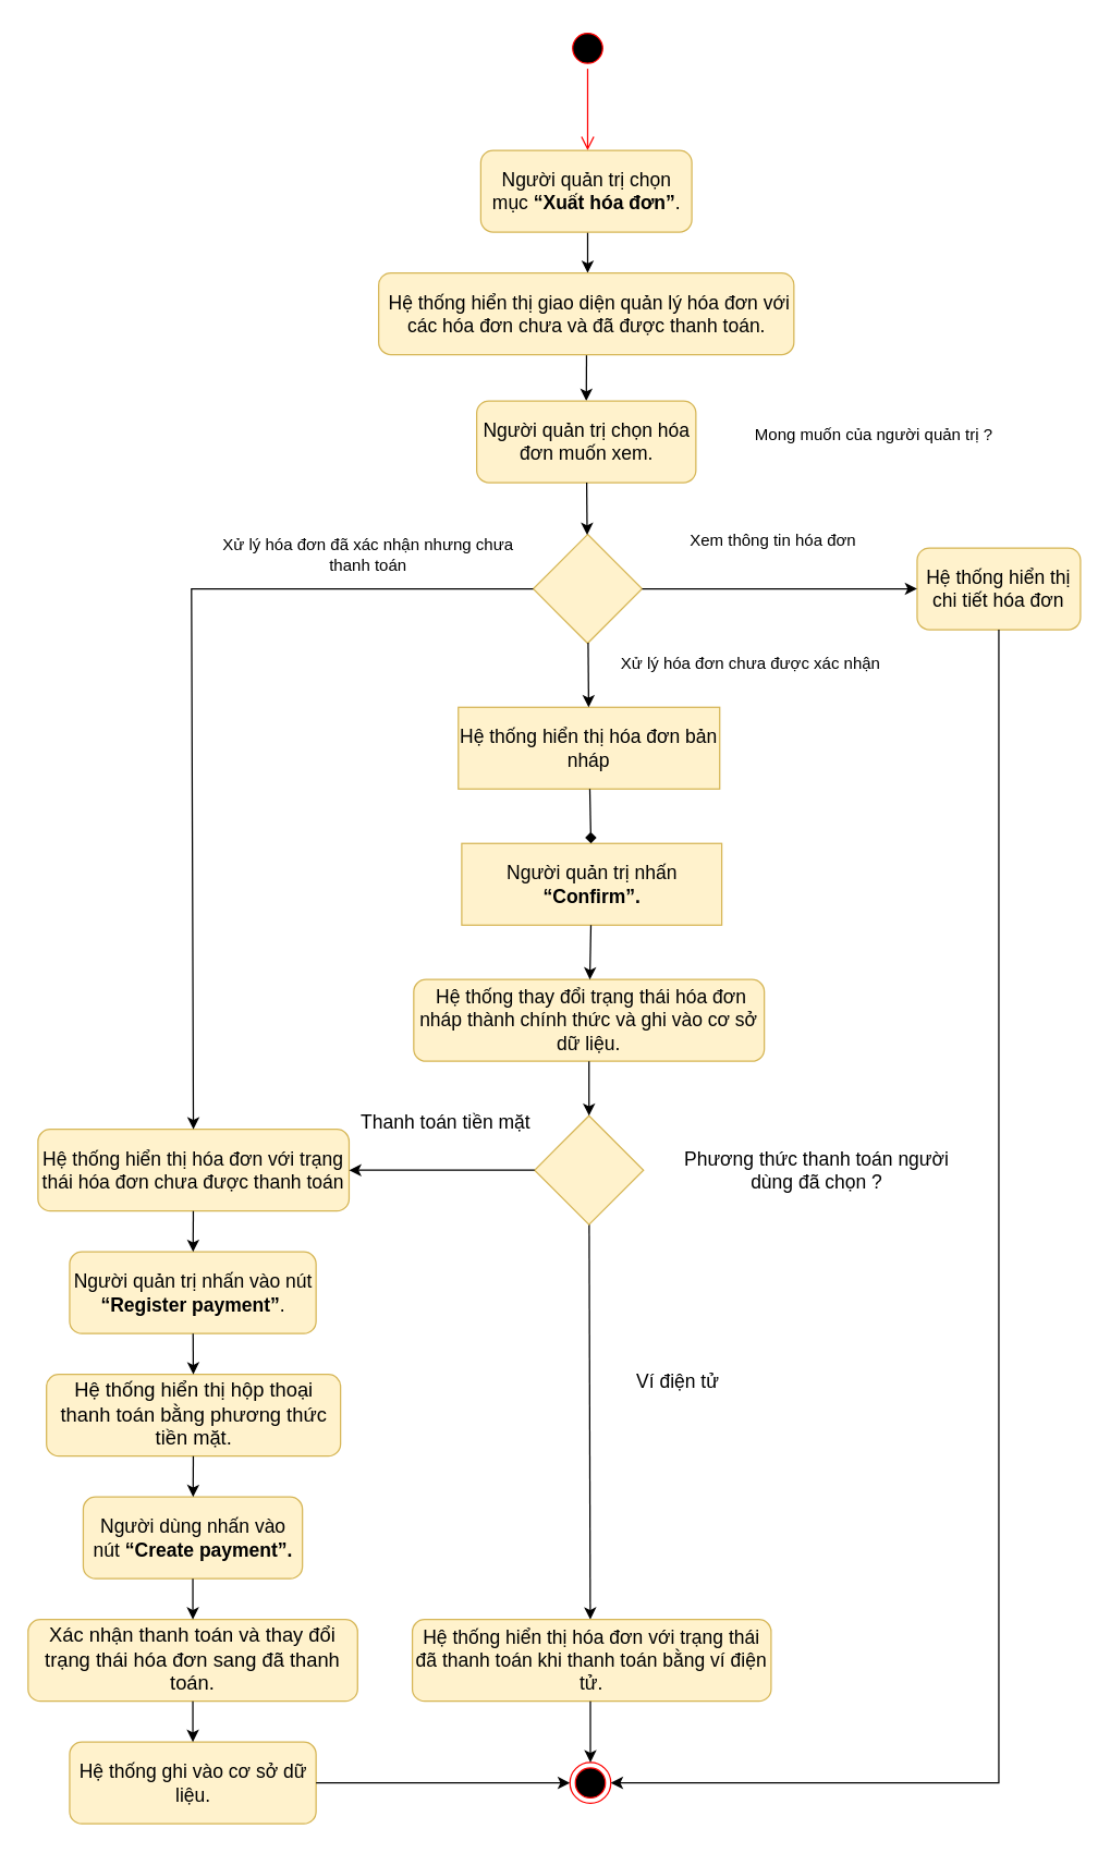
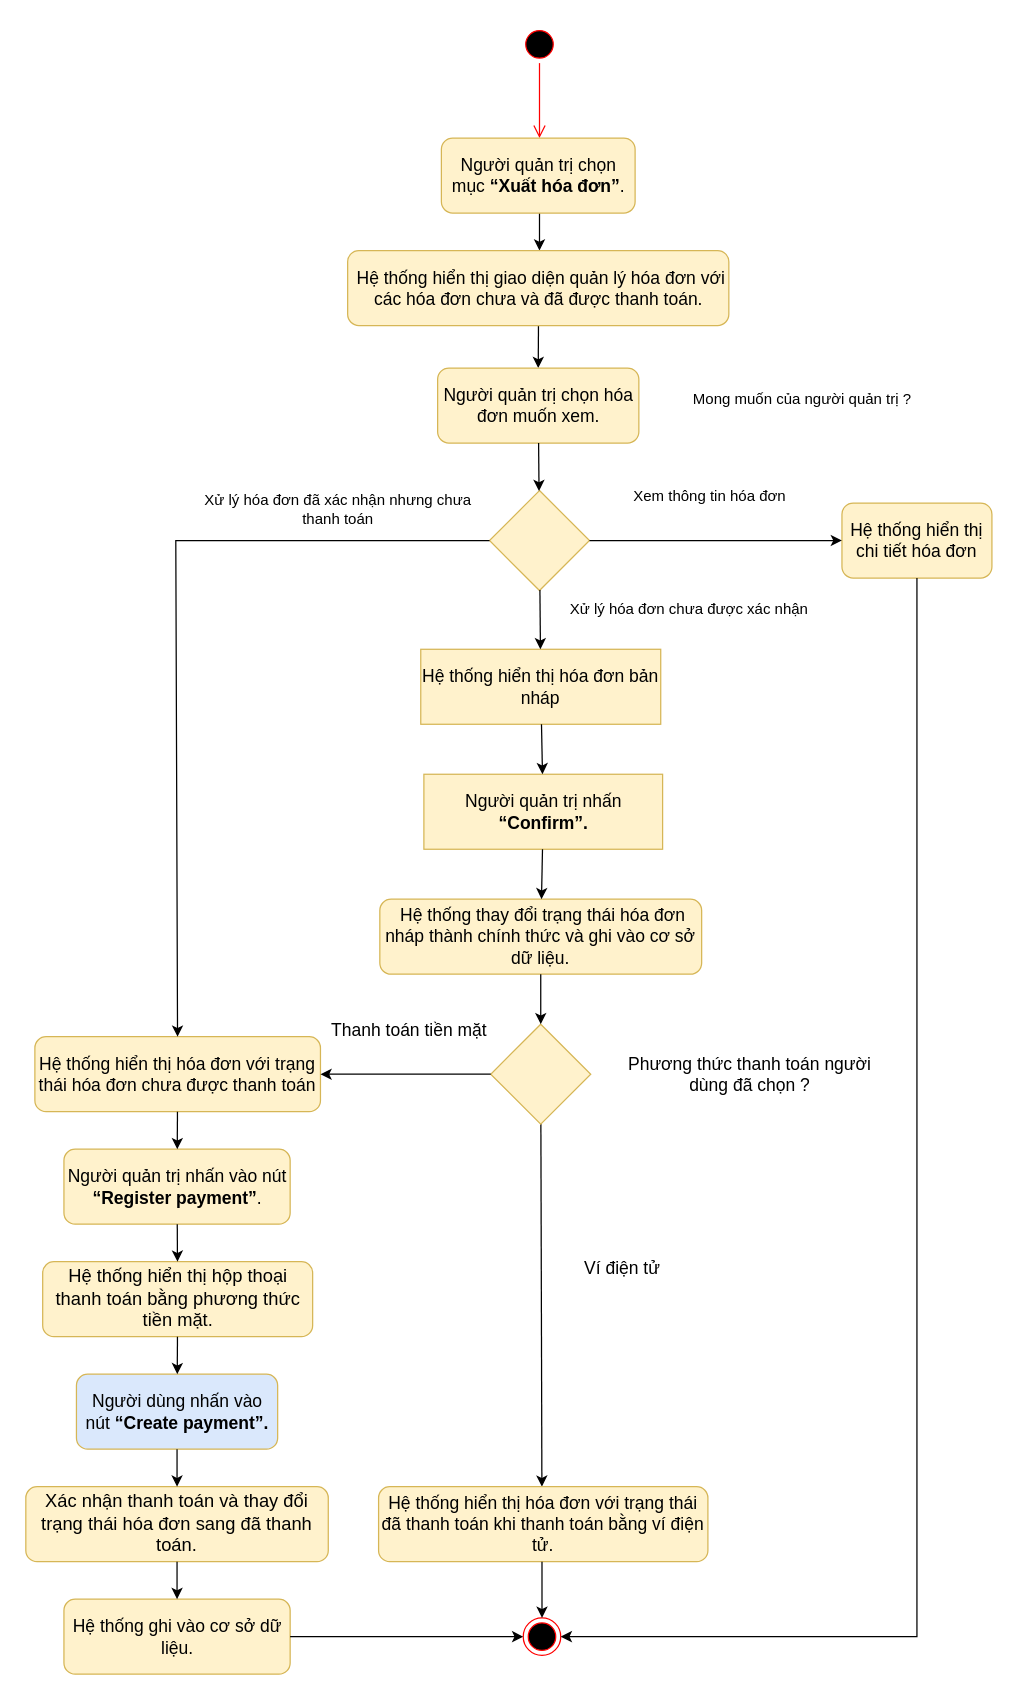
  <mxCell id="0" />
  <mxCell id="1" parent="0" />
  <mxCell id="2" value="" style="ellipse;html=1;shape=startState;fillColor=#000000;strokeColor=#ff0000;fontSize=14;" vertex="1" parent="1"><mxGeometry x="416" y="20" width="30" height="30" as="geometry" /></mxCell>
  <mxCell id="3" value="" style="edgeStyle=orthogonalEdgeStyle;html=1;verticalAlign=bottom;endArrow=open;endSize=8;strokeColor=#ff0000;rounded=0;fontSize=14;" edge="1" parent="1" source="2"><mxGeometry relative="1" as="geometry"><mxPoint x="431" y="110" as="targetPoint" /></mxGeometry></mxCell>
  <mxCell id="4" value="" style="endArrow=classic;html=1;rounded=0;fontSize=14;" edge="1" parent="1"><mxGeometry width="50" height="50" relative="1" as="geometry"><mxPoint x="431" y="170" as="sourcePoint" /><mxPoint x="431" y="200" as="targetPoint" /></mxGeometry></mxCell>
  <mxCell id="5" value="" style="endArrow=classic;html=1;rounded=0;fontSize=14;entryX=0.5;entryY=0;entryDx=0;entryDy=0;" edge="1" parent="1" target="22"><mxGeometry width="50" height="50" relative="1" as="geometry"><mxPoint x="430.375" y="222" as="sourcePoint" /><mxPoint x="430" y="252" as="targetPoint" /></mxGeometry></mxCell>
  <mxCell id="6" value="&lt;span id=&quot;docs-internal-guid-82bd6b2c-7fff-ee2b-9622-42759b33b3aa&quot; style=&quot;font-size: 14px;&quot;&gt;&lt;span style=&quot;font-size: 14px; font-family: Calibri, sans-serif; background-color: transparent; font-variant-numeric: normal; font-variant-east-asian: normal; vertical-align: baseline;&quot;&gt;Người quản trị nhấn vào nút &lt;/span&gt;&lt;span style=&quot;font-size: 14px; font-family: Calibri, sans-serif; background-color: transparent; font-weight: 700; font-variant-numeric: normal; font-variant-east-asian: normal; vertical-align: baseline;&quot;&gt;“Register payment”&lt;/span&gt;&lt;span style=&quot;font-size: 14px; font-family: Calibri, sans-serif; background-color: transparent; font-variant-numeric: normal; font-variant-east-asian: normal; vertical-align: baseline;&quot;&gt;.&lt;/span&gt;&lt;/span&gt;" style="rounded=1;whiteSpace=wrap;html=1;fillColor=#fff2cc;strokeColor=#d6b656;fontSize=14;" vertex="1" parent="1"><mxGeometry x="50.5" y="919" width="181" height="60" as="geometry" /></mxCell>
  <mxCell id="7" value="" style="ellipse;html=1;shape=endState;fillColor=#000000;strokeColor=#ff0000;fontSize=14;" vertex="1" parent="1"><mxGeometry x="418" y="1294" width="30" height="30" as="geometry" /></mxCell>
  <mxCell id="8" value="" style="endArrow=classic;html=1;rounded=0;fontSize=14;" edge="1" parent="1" source="24"><mxGeometry width="50" height="50" relative="1" as="geometry"><mxPoint x="432" y="1019" as="sourcePoint" /><mxPoint x="432.917" y="1189" as="targetPoint" /></mxGeometry></mxCell>
  <mxCell id="9" value="Thanh toán tiền mặt" style="text;html=1;strokeColor=none;fillColor=none;align=center;verticalAlign=middle;whiteSpace=wrap;rounded=0;fontSize=14;" vertex="1" parent="1"><mxGeometry x="262" y="809" width="130" height="30" as="geometry" /></mxCell>
  <mxCell id="10" value="Ví điện tử" style="text;html=1;strokeColor=none;fillColor=none;align=center;verticalAlign=middle;whiteSpace=wrap;rounded=0;fontSize=14;" vertex="1" parent="1"><mxGeometry x="450" y="999" width="95" height="30" as="geometry" /></mxCell>
  <mxCell id="11" value="&lt;span id=&quot;docs-internal-guid-eb1304e7-7fff-086b-f88d-4c14a9ac1ab4&quot; style=&quot;font-size: 14px;&quot;&gt;&lt;p style=&quot;line-height: 1.2; margin-top: 0pt; margin-bottom: 0pt; font-size: 14px;&quot; dir=&quot;ltr&quot;&gt;&lt;span id=&quot;docs-internal-guid-6332c4c4-7fff-e18f-17fd-bb8a9afc7945&quot;&gt;&lt;span style=&quot;font-size: 11pt; font-family: Calibri, sans-serif; background-color: transparent; font-variant-numeric: normal; font-variant-east-asian: normal; vertical-align: baseline;&quot;&gt;Hệ thống hiển thị hộp thoại thanh toán bằng phương thức tiền mặt.&lt;/span&gt;&lt;/span&gt;&lt;br&gt;&lt;/p&gt;&lt;/span&gt;" style="rounded=1;whiteSpace=wrap;html=1;fillColor=#fff2cc;strokeColor=#d6b656;fontSize=14;" vertex="1" parent="1"><mxGeometry x="33.5" y="1009" width="216" height="60" as="geometry" /></mxCell>
- <mxCell id="12" value="&lt;span id=&quot;docs-internal-guid-7dc5a85f-7fff-6788-427d-58af0dc36bc6&quot; style=&quot;font-size: 14px;&quot;&gt;&lt;span style=&quot;font-size: 14px; font-family: Calibri, sans-serif; background-color: transparent; font-variant-numeric: normal; font-variant-east-asian: normal; vertical-align: baseline;&quot;&gt;Người dùng nhấn vào nút &lt;/span&gt;&lt;span style=&quot;font-size: 14px; font-family: Calibri, sans-serif; background-color: transparent; font-weight: 700; font-variant-numeric: normal; font-variant-east-asian: normal; vertical-align: baseline;&quot;&gt;“Create payment”.&lt;/span&gt;&lt;/span&gt;" style="rounded=1;whiteSpace=wrap;html=1;fillColor=#fff2cc;strokeColor=#d6b656;fontSize=14;" vertex="1" parent="1"><mxGeometry x="60.5" y="1099" width="161" height="60" as="geometry" /></mxCell>
+ <mxCell id="12" value="&lt;span id=&quot;docs-internal-guid-7dc5a85f-7fff-6788-427d-58af0dc36bc6&quot; style=&quot;font-size: 14px;&quot;&gt;&lt;span style=&quot;font-size: 14px; font-family: Calibri, sans-serif; background-color: transparent; font-variant-numeric: normal; font-variant-east-asian: normal; vertical-align: baseline;&quot;&gt;Người dùng nhấn vào nút &lt;/span&gt;&lt;span style=&quot;font-size: 14px; font-family: Calibri, sans-serif; background-color: transparent; font-weight: 700; font-variant-numeric: normal; font-variant-east-asian: normal; vertical-align: baseline;&quot;&gt;“Create payment”.&lt;/span&gt;&lt;/span&gt;" style="rounded=1;whiteSpace=wrap;html=1;fillColor=#dae8fc;strokeColor=#d6b656;fontSize=14;" vertex="1" parent="1"><mxGeometry x="60.5" y="1099" width="161" height="60" as="geometry" /></mxCell>
  <mxCell id="13" value="&lt;span id=&quot;docs-internal-guid-d9709927-7fff-fc5c-e24d-6d82f52aab85&quot;&gt;&lt;span style=&quot;font-size: 11pt; font-family: Calibri, sans-serif; background-color: transparent; font-variant-numeric: normal; font-variant-east-asian: normal; vertical-align: baseline;&quot;&gt;Xác nhận thanh toán và thay đổi trạng thái hóa đơn sang đã thanh toán.&lt;/span&gt;&lt;/span&gt;" style="rounded=1;whiteSpace=wrap;html=1;fillColor=#fff2cc;strokeColor=#d6b656;fontSize=14;" vertex="1" parent="1"><mxGeometry x="20" y="1189" width="242" height="60" as="geometry" /></mxCell>
  <mxCell id="14" value="&lt;span id=&quot;docs-internal-guid-f720e814-7fff-b95b-db1c-44da7588d714&quot; style=&quot;font-size: 14px;&quot;&gt;&lt;span style=&quot;font-size: 14px; font-family: Calibri, sans-serif; background-color: transparent; font-variant-numeric: normal; font-variant-east-asian: normal; vertical-align: baseline;&quot;&gt;Hệ thống ghi vào cơ sở dữ liệu.&lt;/span&gt;&lt;/span&gt;" style="rounded=1;whiteSpace=wrap;html=1;fillColor=#fff2cc;strokeColor=#d6b656;fontSize=14;" vertex="1" parent="1"><mxGeometry x="50.5" y="1279" width="181" height="60" as="geometry" /></mxCell>
  <mxCell id="15" value="" style="endArrow=classic;html=1;rounded=0;fontSize=14;" edge="1" parent="1" source="6" target="11"><mxGeometry width="50" height="50" relative="1" as="geometry"><mxPoint x="371" y="1129" as="sourcePoint" /><mxPoint x="421" y="1079" as="targetPoint" /></mxGeometry></mxCell>
  <mxCell id="16" value="" style="endArrow=classic;html=1;rounded=0;fontSize=14;" edge="1" parent="1" source="11" target="12"><mxGeometry width="50" height="50" relative="1" as="geometry"><mxPoint x="391" y="1209" as="sourcePoint" /><mxPoint x="441" y="1159" as="targetPoint" /></mxGeometry></mxCell>
  <mxCell id="17" value="" style="endArrow=classic;html=1;rounded=0;fontSize=14;" edge="1" parent="1" source="12" target="13"><mxGeometry width="50" height="50" relative="1" as="geometry"><mxPoint x="361" y="1209" as="sourcePoint" /><mxPoint x="141" y="1189" as="targetPoint" /></mxGeometry></mxCell>
  <mxCell id="18" value="" style="endArrow=classic;html=1;rounded=0;fontSize=14;" edge="1" parent="1" source="13" target="14"><mxGeometry width="50" height="50" relative="1" as="geometry"><mxPoint x="141" y="1249" as="sourcePoint" /><mxPoint x="421" y="1169" as="targetPoint" /></mxGeometry></mxCell>
  <mxCell id="19" value="" style="endArrow=classic;html=1;rounded=0;fontSize=14;" edge="1" parent="1" source="14" target="7"><mxGeometry width="50" height="50" relative="1" as="geometry"><mxPoint x="409" y="1229" as="sourcePoint" /><mxPoint x="459" y="1179" as="targetPoint" /></mxGeometry></mxCell>
  <mxCell id="20" value="&lt;b id=&quot;docs-internal-guid-ece64f14-7fff-e380-074b-6f387ffb367f&quot; style=&quot;font-size: 14px;&quot;&gt;&lt;span style=&quot;font-weight: 400; font-size: 14px; font-family: Calibri, sans-serif; color: rgb(0, 0, 0); background-color: transparent; font-style: normal; font-variant: normal; text-decoration: none; vertical-align: baseline;&quot;&gt;Người quản trị chọn mục &lt;/span&gt;&lt;span style=&quot;font-size: 14px; font-family: Calibri, sans-serif; color: rgb(0, 0, 0); background-color: transparent; font-style: normal; font-variant: normal; text-decoration: none; vertical-align: baseline;&quot;&gt;“Xuất hóa đơn”&lt;/span&gt;&lt;span style=&quot;font-weight: 400; font-size: 14px; font-family: Calibri, sans-serif; color: rgb(0, 0, 0); background-color: transparent; font-style: normal; font-variant: normal; text-decoration: none; vertical-align: baseline;&quot;&gt;.&lt;/span&gt;&lt;/b&gt;" style="rounded=1;whiteSpace=wrap;html=1;fillColor=#fff2cc;strokeColor=#d6b656;fontSize=14;" vertex="1" parent="1"><mxGeometry x="352.5" y="110" width="155" height="60" as="geometry" /></mxCell>
  <mxCell id="21" value="&lt;span id=&quot;docs-internal-guid-7b4a493b-7fff-f714-02da-b1d1187f6110&quot; style=&quot;font-size: 14px;&quot;&gt;&lt;p style=&quot;line-height: 1.2; margin-top: 0pt; margin-bottom: 0pt; font-size: 14px;&quot; dir=&quot;ltr&quot;&gt;&lt;span style=&quot;font-size: 14px; font-family: Calibri, sans-serif; background-color: transparent; font-variant-numeric: normal; font-variant-east-asian: normal; vertical-align: baseline;&quot;&gt;&amp;nbsp;Hệ thống hiển thị giao diện quản lý hóa đơn với các hóa đơn chưa và đã được thanh toán.&lt;/span&gt;&lt;/p&gt;&lt;/span&gt;" style="rounded=1;whiteSpace=wrap;html=1;fillColor=#fff2cc;strokeColor=#d6b656;fontSize=14;" vertex="1" parent="1"><mxGeometry x="277.5" y="200" width="305" height="60" as="geometry" /></mxCell>
  <mxCell id="22" value="&lt;span id=&quot;docs-internal-guid-a053c337-7fff-7406-f3f4-984320d95d9f&quot; style=&quot;font-size: 14px;&quot;&gt;&lt;span style=&quot;font-size: 14px; font-family: Calibri, sans-serif; background-color: transparent; font-variant-numeric: normal; font-variant-east-asian: normal; vertical-align: baseline;&quot;&gt;Người quản trị chọn hóa đơn muốn xem. &lt;/span&gt;&lt;/span&gt;" style="rounded=1;whiteSpace=wrap;html=1;fillColor=#fff2cc;strokeColor=#d6b656;fontSize=14;" vertex="1" parent="1"><mxGeometry x="349.5" y="294" width="161" height="60" as="geometry" /></mxCell>
  <mxCell id="23" value="&lt;span id=&quot;docs-internal-guid-9321fcc2-7fff-ab9b-c92e-c49a3f9e063b&quot; style=&quot;font-size: 14px;&quot;&gt;&lt;span style=&quot;font-size: 14px; font-family: Calibri, sans-serif; background-color: transparent; font-variant-numeric: normal; font-variant-east-asian: normal; vertical-align: baseline;&quot;&gt;Hệ thống hiển thị chi tiết hóa đơn&lt;/span&gt;&lt;/span&gt;" style="rounded=1;whiteSpace=wrap;html=1;fillColor=#fff2cc;strokeColor=#d6b656;fontSize=14;" vertex="1" parent="1"><mxGeometry x="673" y="402" width="120" height="60" as="geometry" /></mxCell>
  <mxCell id="24" value="" style="rhombus;whiteSpace=wrap;html=1;fillColor=#fff2cc;strokeColor=#d6b656;fontSize=14;" vertex="1" parent="1"><mxGeometry x="392" y="819" width="80" height="80" as="geometry" /></mxCell>
  <mxCell id="25" value="Phương thức thanh toán người dùng đã chọn ?" style="text;html=1;strokeColor=none;fillColor=none;align=center;verticalAlign=middle;whiteSpace=wrap;rounded=0;fontSize=14;" vertex="1" parent="1"><mxGeometry x="495" y="844" width="209" height="30" as="geometry" /></mxCell>
  <mxCell id="26" value="&lt;span id=&quot;docs-internal-guid-6161ec6b-7fff-d71a-4741-5874e3ac7669&quot; style=&quot;font-size: 14px;&quot;&gt;&lt;span style=&quot;font-size: 14px; font-family: Calibri, sans-serif; background-color: transparent; font-variant-numeric: normal; font-variant-east-asian: normal; vertical-align: baseline;&quot;&gt;Người quản trị nhấn &lt;/span&gt;&lt;span style=&quot;font-size: 14px; font-family: Calibri, sans-serif; background-color: transparent; font-weight: 700; font-variant-numeric: normal; font-variant-east-asian: normal; vertical-align: baseline;&quot;&gt;“Confirm”.&lt;/span&gt;&lt;/span&gt;" style="whiteSpace=wrap;html=1;fillColor=#fff2cc;strokeColor=#d6b656;fontSize=14;rounded=0;" vertex="1" parent="1"><mxGeometry x="338.5" y="619" width="191" height="60" as="geometry" /></mxCell>
  <mxCell id="27" value="&lt;span id=&quot;docs-internal-guid-a2474401-7fff-82ec-a566-3ac400b3e1a0&quot; style=&quot;font-size: 14px;&quot;&gt;&lt;span style=&quot;font-size: 14px; font-family: Calibri, sans-serif; background-color: transparent; font-variant-numeric: normal; font-variant-east-asian: normal; vertical-align: baseline;&quot;&gt;&amp;nbsp;Hệ thống thay đổi trạng thái hóa đơn nháp thành chính thức và ghi vào cơ sở dữ liệu.&lt;/span&gt;&lt;/span&gt;" style="rounded=1;whiteSpace=wrap;html=1;fillColor=#fff2cc;strokeColor=#d6b656;fontSize=14;" vertex="1" parent="1"><mxGeometry x="303.25" y="719" width="257.5" height="60" as="geometry" /></mxCell>
  <mxCell id="28" value="" style="endArrow=classic;html=1;rounded=0;fontSize=14;" edge="1" parent="1" source="26" target="27"><mxGeometry width="50" height="50" relative="1" as="geometry"><mxPoint x="568.5" y="609" as="sourcePoint" /><mxPoint x="618.5" y="559" as="targetPoint" /></mxGeometry></mxCell>
  <mxCell id="29" value="" style="endArrow=classic;html=1;rounded=0;exitX=0.5;exitY=1;exitDx=0;exitDy=0;fontSize=14;" edge="1" parent="1" source="27" target="24"><mxGeometry width="50" height="50" relative="1" as="geometry"><mxPoint x="581.5" y="529" as="sourcePoint" /><mxPoint x="435" y="719" as="targetPoint" /></mxGeometry></mxCell>
  <mxCell id="30" value="&lt;font face=&quot;Calibri, sans-serif&quot;&gt;Hệ thống hiển thị hóa đơn bản nháp&lt;/font&gt;" style="whiteSpace=wrap;html=1;fillColor=#fff2cc;strokeColor=#d6b656;fontSize=14;rounded=0;" vertex="1" parent="1"><mxGeometry x="336" y="519" width="192" height="60" as="geometry" /></mxCell>
- <mxCell id="31" value="" style="endArrow=diamond;html=1;rounded=0;" edge="1" parent="1" source="30" target="26"><mxGeometry width="50" height="50" relative="1" as="geometry"><mxPoint x="251" y="639" as="sourcePoint" /><mxPoint x="301" y="589" as="targetPoint" /></mxGeometry></mxCell>
+ <mxCell id="31" value="" style="endArrow=classic;html=1;rounded=0;" edge="1" parent="1" source="30" target="26"><mxGeometry width="50" height="50" relative="1" as="geometry"><mxPoint x="251" y="639" as="sourcePoint" /><mxPoint x="301" y="589" as="targetPoint" /></mxGeometry></mxCell>
  <mxCell id="32" value="" style="rhombus;whiteSpace=wrap;html=1;fillColor=#fff2cc;strokeColor=#d6b656;" vertex="1" parent="1"><mxGeometry x="391" y="392" width="80" height="80" as="geometry" /></mxCell>
  <mxCell id="33" value="&lt;font face=&quot;Calibri, sans-serif&quot;&gt;Hệ thống hiển thị hóa đơn với trạng thái hóa đơn chưa được thanh toán&lt;/font&gt;" style="rounded=1;whiteSpace=wrap;html=1;fillColor=#fff2cc;strokeColor=#d6b656;fontSize=14;" vertex="1" parent="1"><mxGeometry x="27.25" y="829" width="228.5" height="60" as="geometry" /></mxCell>
  <mxCell id="34" value="" style="endArrow=classic;html=1;rounded=0;fontSize=14;" edge="1" parent="1" source="33" target="6"><mxGeometry width="50" height="50" relative="1" as="geometry"><mxPoint x="151" y="1019" as="sourcePoint" /><mxPoint x="151" y="1049" as="targetPoint" /></mxGeometry></mxCell>
  <mxCell id="35" value="" style="endArrow=classic;html=1;rounded=0;" edge="1" parent="1" source="24" target="33"><mxGeometry width="50" height="50" relative="1" as="geometry"><mxPoint x="324" y="899" as="sourcePoint" /><mxPoint x="374" y="849" as="targetPoint" /></mxGeometry></mxCell>
  <mxCell id="36" value="&lt;span id=&quot;docs-internal-guid-59f20b45-7fff-b62a-abc2-cb8c6c1e50fb&quot; style=&quot;font-size: 14px;&quot;&gt;&lt;span style=&quot;font-size: 14px; font-family: Calibri, sans-serif; background-color: transparent; font-variant-numeric: normal; font-variant-east-asian: normal; vertical-align: baseline;&quot;&gt;Hệ thống hiển thị hóa đơn với trạng thái đã thanh toán khi thanh toán bằng ví điện tử.&lt;/span&gt;&lt;/span&gt;" style="rounded=1;whiteSpace=wrap;html=1;fillColor=#fff2cc;strokeColor=#d6b656;fontSize=14;" vertex="1" parent="1"><mxGeometry x="302.25" y="1189" width="263.5" height="60" as="geometry" /></mxCell>
  <mxCell id="37" value="" style="endArrow=classic;html=1;rounded=0;fontSize=14;" edge="1" parent="1" target="7"><mxGeometry width="50" height="50" relative="1" as="geometry"><mxPoint x="433" y="1249" as="sourcePoint" /><mxPoint x="432" y="789" as="targetPoint" /></mxGeometry></mxCell>
  <mxCell id="38" value="Mong muốn của người quản trị ?" style="text;html=1;strokeColor=none;fillColor=none;align=center;verticalAlign=middle;whiteSpace=wrap;rounded=0;" vertex="1" parent="1"><mxGeometry x="545" y="304" width="193" height="30" as="geometry" /></mxCell>
  <mxCell id="39" value="" style="endArrow=classic;html=1;rounded=0;" edge="1" parent="1" source="32" target="33"><mxGeometry width="50" height="50" relative="1" as="geometry"><mxPoint x="140" y="469" as="sourcePoint" /><mxPoint x="150" y="409" as="targetPoint" /><Array as="points"><mxPoint x="140" y="432" /></Array></mxGeometry></mxCell>
  <mxCell id="40" value="" style="endArrow=classic;html=1;rounded=0;" edge="1" parent="1" source="23" target="7"><mxGeometry width="50" height="50" relative="1" as="geometry"><mxPoint x="680" y="269" as="sourcePoint" /><mxPoint x="550" y="1379" as="targetPoint" /><Array as="points"><mxPoint x="733" y="1309" /></Array></mxGeometry></mxCell>
  <mxCell id="41" value="" style="endArrow=classic;html=1;rounded=0;" edge="1" parent="1" source="22" target="32"><mxGeometry width="50" height="50" relative="1" as="geometry"><mxPoint x="520" y="382" as="sourcePoint" /><mxPoint x="570" y="332" as="targetPoint" /></mxGeometry></mxCell>
  <mxCell id="42" value="" style="endArrow=classic;html=1;rounded=0;" edge="1" parent="1" source="32" target="23"><mxGeometry width="50" height="50" relative="1" as="geometry"><mxPoint x="520" y="442" as="sourcePoint" /><mxPoint x="570" y="392" as="targetPoint" /></mxGeometry></mxCell>
  <mxCell id="43" value="" style="endArrow=classic;html=1;rounded=0;" edge="1" parent="1" source="32" target="30"><mxGeometry width="50" height="50" relative="1" as="geometry"><mxPoint x="460" y="489" as="sourcePoint" /><mxPoint x="510" y="439" as="targetPoint" /></mxGeometry></mxCell>
  <mxCell id="44" value="Xử lý hóa đơn đã xác nhận nhưng chưa thanh toán" style="text;html=1;strokeColor=none;fillColor=none;align=center;verticalAlign=middle;whiteSpace=wrap;rounded=0;" vertex="1" parent="1"><mxGeometry x="160" y="392" width="220" height="30" as="geometry" /></mxCell>
  <mxCell id="45" value="Xử lý hóa đơn chưa được xác nhận" style="text;html=1;strokeColor=none;fillColor=none;align=center;verticalAlign=middle;whiteSpace=wrap;rounded=0;" vertex="1" parent="1"><mxGeometry x="446" y="472" width="210" height="30" as="geometry" /></mxCell>
  <mxCell id="46" value="Xem thông tin hóa đơn" style="text;html=1;strokeColor=none;fillColor=none;align=center;verticalAlign=middle;whiteSpace=wrap;rounded=0;" vertex="1" parent="1"><mxGeometry x="485" y="382" width="165" height="30" as="geometry" /></mxCell>
